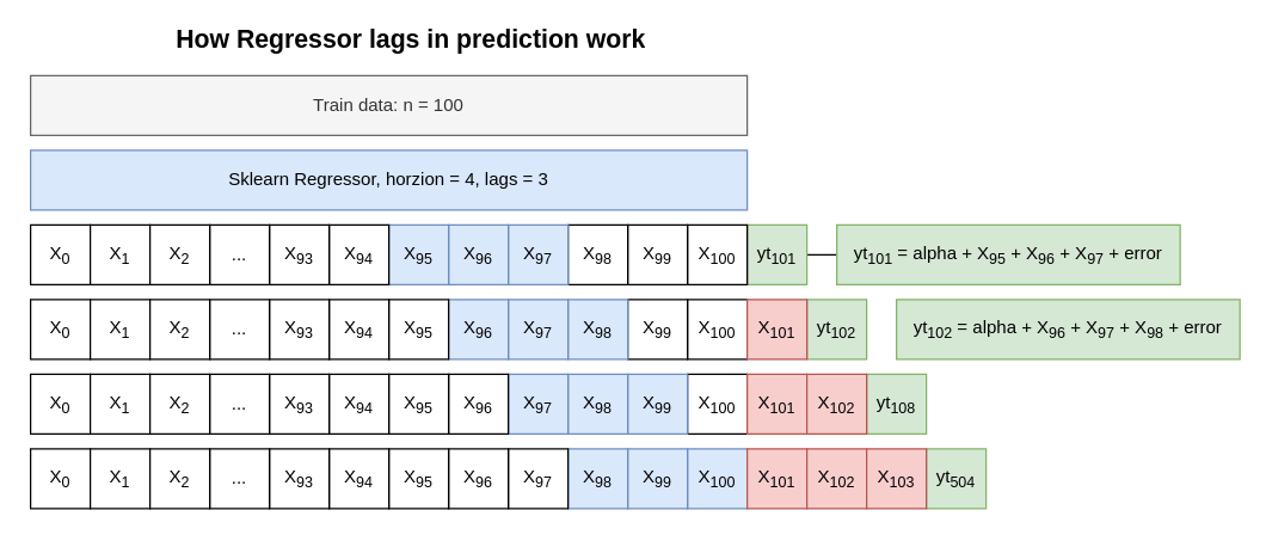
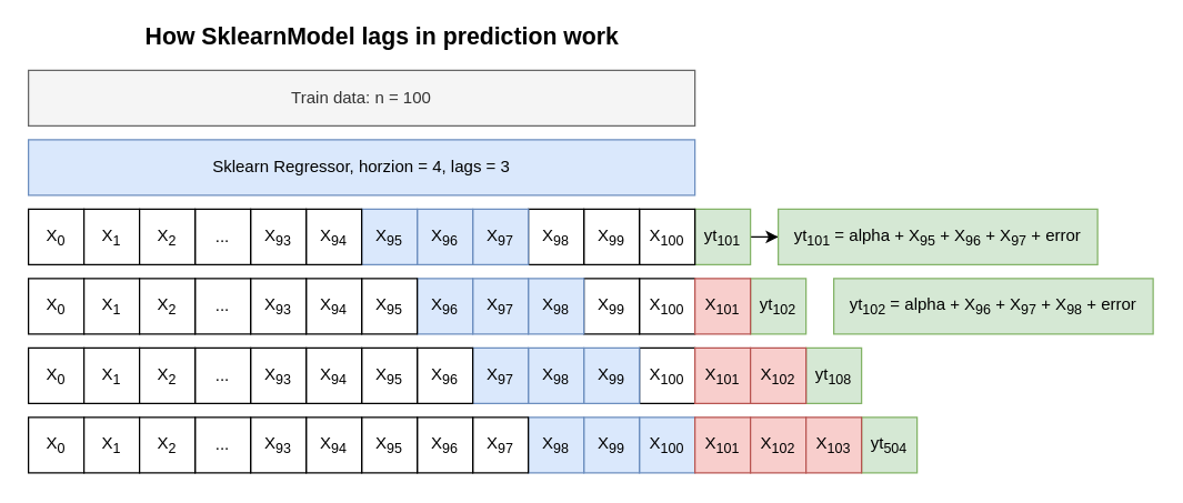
  <mxCell id="0" />
  <mxCell id="1" parent="0" />
  <mxCell id="2" value="&lt;span&gt;Train data: n = 100&lt;/span&gt;" style="rounded=0;whiteSpace=wrap;html=1;fillColor=#f5f5f5;strokeColor=#666666;fontColor=#333333;" parent="1" vertex="1"><mxGeometry x="20" y="50" width="480" height="40" as="geometry" /></mxCell>
- <mxCell id="3" value="&lt;h1 style=&quot;font-size: 17px&quot;&gt;How Regressor lags in prediction work&lt;/h1&gt;" style="text;html=1;strokeColor=none;fillColor=none;spacing=5;spacingTop=-20;whiteSpace=wrap;overflow=hidden;rounded=0;fontSize=17;textDirection=ltr;align=center;verticalAlign=middle;" parent="1" vertex="1"><mxGeometry x="30" y="20" width="490" height="24" as="geometry" /></mxCell>
+ <mxCell id="3" value="&lt;h1 style=&quot;font-size: 17px&quot;&gt;How SklearnModel lags in prediction work&lt;/h1&gt;" style="text;html=1;strokeColor=none;fillColor=none;spacing=5;spacingTop=-20;whiteSpace=wrap;overflow=hidden;rounded=0;fontSize=17;textDirection=ltr;align=center;verticalAlign=middle;" parent="1" vertex="1"><mxGeometry x="30" y="20" width="490" height="24" as="geometry" /></mxCell>
  <mxCell id="4" value="&lt;span&gt;Sklearn Regressor, horzion = 4, lags = 3&lt;/span&gt;" style="rounded=0;whiteSpace=wrap;html=1;fillColor=#dae8fc;strokeColor=#6c8ebf;" parent="1" vertex="1"><mxGeometry x="20" y="100" width="480" height="40" as="geometry" /></mxCell>
- <mxCell id="5" value="" style="edgeStyle=orthogonalEdgeStyle;rounded=0;orthogonalLoop=1;jettySize=auto;html=1;fontSize=12;endArrow=none;" parent="1" source="6" target="7" edge="1"><mxGeometry relative="1" as="geometry" /></mxCell>
+ <mxCell id="5" value="" style="edgeStyle=orthogonalEdgeStyle;rounded=0;orthogonalLoop=1;jettySize=auto;html=1;fontSize=12;" parent="1" source="6" target="7" edge="1"><mxGeometry relative="1" as="geometry" /></mxCell>
  <mxCell id="6" value="yt&lt;span style=&quot;font-size: 12px&quot;&gt;&lt;sub&gt;101&lt;/sub&gt;&lt;/span&gt;" style="rounded=0;whiteSpace=wrap;html=1;fillColor=#d5e8d4;strokeColor=#82b366;fontSize=12;" parent="1" vertex="1"><mxGeometry x="500" y="150" width="40" height="40" as="geometry" /></mxCell>
  <mxCell id="7" value="yt&lt;span style=&quot;font-size: 12px&quot;&gt;&lt;sub&gt;101&lt;/sub&gt;&lt;/span&gt; = alpha + X&lt;span style=&quot;font-size: 12px&quot;&gt;&lt;sub&gt;95&lt;/sub&gt;&lt;/span&gt; + X&lt;span style=&quot;font-size: 12px&quot;&gt;&lt;sub&gt;96&lt;/sub&gt;&lt;/span&gt; + X&lt;span style=&quot;font-size: 12px&quot;&gt;&lt;sub&gt;97&lt;/sub&gt;&lt;/span&gt; + error" style="rounded=0;whiteSpace=wrap;html=1;fillColor=#d5e8d4;strokeColor=#82b366;fontSize=12;" parent="1" vertex="1"><mxGeometry x="560" y="150" width="230" height="40" as="geometry" /></mxCell>
  <mxCell id="8" value="&lt;font style=&quot;font-size: 12px&quot;&gt;X&lt;span style=&quot;font-size: 12px&quot;&gt;&lt;sub&gt;100&lt;/sub&gt;&lt;/span&gt;&lt;/font&gt;" style="rounded=0;whiteSpace=wrap;html=1;fontSize=12;" parent="1" vertex="1"><mxGeometry x="460" y="150" width="40" height="40" as="geometry" /></mxCell>
  <mxCell id="9" value="X&lt;span style=&quot;font-size: 12px&quot;&gt;&lt;sub&gt;99&lt;/sub&gt;&lt;/span&gt;" style="rounded=0;whiteSpace=wrap;html=1;fontSize=12;" parent="1" vertex="1"><mxGeometry x="420" y="150" width="40" height="40" as="geometry" /></mxCell>
  <mxCell id="10" value="X&lt;span style=&quot;font-size: 12px&quot;&gt;&lt;sub&gt;98&lt;/sub&gt;&lt;/span&gt;" style="rounded=0;whiteSpace=wrap;html=1;fontSize=12;" parent="1" vertex="1"><mxGeometry x="380" y="150" width="40" height="40" as="geometry" /></mxCell>
  <mxCell id="11" value="X&lt;span style=&quot;font-size: 12px&quot;&gt;&lt;sub&gt;97&lt;/sub&gt;&lt;/span&gt;" style="rounded=0;whiteSpace=wrap;html=1;fillColor=#dae8fc;strokeColor=#6c8ebf;fontSize=12;" parent="1" vertex="1"><mxGeometry x="340" y="150" width="40" height="40" as="geometry" /></mxCell>
  <mxCell id="12" value="X&lt;span style=&quot;font-size: 12px&quot;&gt;&lt;sub&gt;96&lt;/sub&gt;&lt;/span&gt;" style="rounded=0;whiteSpace=wrap;html=1;fillColor=#dae8fc;strokeColor=#6c8ebf;fontSize=12;" parent="1" vertex="1"><mxGeometry x="300" y="150" width="40" height="40" as="geometry" /></mxCell>
  <mxCell id="13" value="X&lt;span style=&quot;font-size: 12px&quot;&gt;&lt;sub&gt;95&lt;/sub&gt;&lt;/span&gt;" style="rounded=0;whiteSpace=wrap;html=1;fillColor=#dae8fc;strokeColor=#6c8ebf;fontSize=12;" parent="1" vertex="1"><mxGeometry x="260" y="150" width="40" height="40" as="geometry" /></mxCell>
  <mxCell id="14" value="X&lt;span style=&quot;font-size: 12px&quot;&gt;&lt;sub&gt;94&lt;/sub&gt;&lt;/span&gt;" style="rounded=0;whiteSpace=wrap;html=1;fontSize=12;" parent="1" vertex="1"><mxGeometry x="220" y="150" width="40" height="40" as="geometry" /></mxCell>
  <mxCell id="15" value="X&lt;span style=&quot;font-size: 12px&quot;&gt;&lt;sub&gt;93&lt;/sub&gt;&lt;/span&gt;" style="rounded=0;whiteSpace=wrap;html=1;fontSize=12;" parent="1" vertex="1"><mxGeometry x="180" y="150" width="40" height="40" as="geometry" /></mxCell>
  <mxCell id="16" value="..." style="rounded=0;whiteSpace=wrap;html=1;fontSize=12;" parent="1" vertex="1"><mxGeometry x="140" y="150" width="40" height="40" as="geometry" /></mxCell>
  <mxCell id="17" value="&lt;font style=&quot;font-size: 12px&quot;&gt;X&lt;sub&gt;0&lt;/sub&gt;&lt;/font&gt;" style="rounded=0;whiteSpace=wrap;html=1;fontSize=12;" parent="1" vertex="1"><mxGeometry x="20" y="150" width="40" height="40" as="geometry" /></mxCell>
  <mxCell id="18" value="X&lt;span style=&quot;font-size: 12px&quot;&gt;&lt;sub&gt;1&lt;/sub&gt;&lt;/span&gt;" style="rounded=0;whiteSpace=wrap;html=1;fontSize=12;" parent="1" vertex="1"><mxGeometry x="60" y="150" width="40" height="40" as="geometry" /></mxCell>
  <mxCell id="19" value="X&lt;span style=&quot;font-size: 12px&quot;&gt;&lt;sub&gt;2&lt;/sub&gt;&lt;/span&gt;" style="rounded=0;whiteSpace=wrap;html=1;fontSize=12;" parent="1" vertex="1"><mxGeometry x="100" y="150" width="40" height="40" as="geometry" /></mxCell>
  <mxCell id="20" value="&lt;font style=&quot;font-size: 12px&quot;&gt;yt&lt;span style=&quot;font-size: 12px&quot;&gt;&lt;sub&gt;102&lt;/sub&gt;&lt;/span&gt;&lt;/font&gt;" style="rounded=0;whiteSpace=wrap;html=1;fillColor=#d5e8d4;strokeColor=#82b366;fontSize=12;" parent="1" vertex="1"><mxGeometry x="540" y="200" width="40" height="40" as="geometry" /></mxCell>
  <mxCell id="21" value="&lt;font style=&quot;font-size: 12px&quot;&gt;X&lt;/font&gt;&lt;font style=&quot;font-size: 12px&quot;&gt;&lt;span style=&quot;font-size: 12px&quot;&gt;&lt;sub&gt;100&lt;/sub&gt;&lt;/span&gt;&lt;/font&gt;" style="rounded=0;whiteSpace=wrap;html=1;fontSize=12;" parent="1" vertex="1"><mxGeometry x="460" y="200" width="40" height="40" as="geometry" /></mxCell>
  <mxCell id="22" value="X&lt;span style=&quot;font-size: 12px&quot;&gt;&lt;sub&gt;99&lt;/sub&gt;&lt;/span&gt;" style="rounded=0;whiteSpace=wrap;html=1;fontSize=12;" parent="1" vertex="1"><mxGeometry x="420" y="200" width="40" height="40" as="geometry" /></mxCell>
  <mxCell id="23" value="X&lt;span style=&quot;font-size: 12px&quot;&gt;&lt;sub&gt;98&lt;/sub&gt;&lt;/span&gt;" style="rounded=0;whiteSpace=wrap;html=1;fillColor=#dae8fc;strokeColor=#6c8ebf;fontSize=12;" parent="1" vertex="1"><mxGeometry x="380" y="200" width="40" height="40" as="geometry" /></mxCell>
  <mxCell id="24" value="X&lt;span style=&quot;font-size: 12px&quot;&gt;&lt;sub&gt;97&lt;/sub&gt;&lt;/span&gt;" style="rounded=0;whiteSpace=wrap;html=1;fillColor=#dae8fc;strokeColor=#6c8ebf;fontSize=12;" parent="1" vertex="1"><mxGeometry x="340" y="200" width="40" height="40" as="geometry" /></mxCell>
  <mxCell id="25" value="X&lt;span style=&quot;font-size: 12px&quot;&gt;&lt;sub&gt;96&lt;/sub&gt;&lt;/span&gt;" style="rounded=0;whiteSpace=wrap;html=1;fillColor=#dae8fc;strokeColor=#6c8ebf;fontSize=12;" parent="1" vertex="1"><mxGeometry x="300" y="200" width="40" height="40" as="geometry" /></mxCell>
  <mxCell id="26" value="X&lt;span style=&quot;font-size: 12px&quot;&gt;&lt;sub&gt;95&lt;/sub&gt;&lt;/span&gt;" style="rounded=0;whiteSpace=wrap;html=1;fontSize=12;" parent="1" vertex="1"><mxGeometry x="260" y="200" width="40" height="40" as="geometry" /></mxCell>
  <mxCell id="27" value="X&lt;span style=&quot;font-size: 12px&quot;&gt;&lt;sub&gt;94&lt;/sub&gt;&lt;/span&gt;" style="rounded=0;whiteSpace=wrap;html=1;fontSize=12;" parent="1" vertex="1"><mxGeometry x="220" y="200" width="40" height="40" as="geometry" /></mxCell>
  <mxCell id="28" value="X&lt;span style=&quot;font-size: 12px&quot;&gt;&lt;sub&gt;93&lt;/sub&gt;&lt;/span&gt;" style="rounded=0;whiteSpace=wrap;html=1;fontSize=12;" parent="1" vertex="1"><mxGeometry x="180" y="200" width="40" height="40" as="geometry" /></mxCell>
  <mxCell id="29" value="..." style="rounded=0;whiteSpace=wrap;html=1;fontSize=12;" parent="1" vertex="1"><mxGeometry x="140" y="200" width="40" height="40" as="geometry" /></mxCell>
  <mxCell id="30" value="&lt;font style=&quot;font-size: 12px&quot;&gt;X&lt;sub&gt;0&lt;/sub&gt;&lt;/font&gt;" style="rounded=0;whiteSpace=wrap;html=1;fontSize=12;" parent="1" vertex="1"><mxGeometry x="20" y="200" width="40" height="40" as="geometry" /></mxCell>
  <mxCell id="31" value="X&lt;sub&gt;1&lt;/sub&gt;&lt;span style=&quot;font-size: 10px&quot;&gt;&lt;br&gt;&lt;/span&gt;" style="rounded=0;whiteSpace=wrap;html=1;fontSize=12;" parent="1" vertex="1"><mxGeometry x="60" y="200" width="40" height="40" as="geometry" /></mxCell>
  <mxCell id="32" value="X&lt;span style=&quot;font-size: 12px&quot;&gt;&lt;sub&gt;2&lt;/sub&gt;&lt;/span&gt;" style="rounded=0;whiteSpace=wrap;html=1;fontSize=12;" parent="1" vertex="1"><mxGeometry x="100" y="200" width="40" height="40" as="geometry" /></mxCell>
  <mxCell id="33" value="&lt;font style=&quot;font-size: 12px&quot;&gt;X&lt;span style=&quot;font-size: 12px&quot;&gt;&lt;sub&gt;101&lt;/sub&gt;&lt;/span&gt;&lt;/font&gt;" style="rounded=0;whiteSpace=wrap;html=1;fillColor=#f8cecc;strokeColor=#b85450;fontSize=12;" parent="1" vertex="1"><mxGeometry x="500" y="200" width="40" height="40" as="geometry" /></mxCell>
  <mxCell id="34" value="&lt;font style=&quot;font-size: 12px&quot;&gt;yt&lt;span style=&quot;font-size: 12px&quot;&gt;&lt;sub&gt;108&lt;/sub&gt;&lt;/span&gt;&lt;/font&gt;" style="rounded=0;whiteSpace=wrap;html=1;fillColor=#d5e8d4;strokeColor=#82b366;fontSize=12;" parent="1" vertex="1"><mxGeometry x="580" y="250" width="40" height="40" as="geometry" /></mxCell>
  <mxCell id="35" value="&lt;font style=&quot;font-size: 12px&quot;&gt;X&lt;span style=&quot;font-size: 12px&quot;&gt;&lt;sub&gt;100&lt;/sub&gt;&lt;/span&gt;&lt;/font&gt;" style="rounded=0;whiteSpace=wrap;html=1;fontSize=12;" parent="1" vertex="1"><mxGeometry x="460" y="250" width="40" height="40" as="geometry" /></mxCell>
  <mxCell id="36" value="X&lt;span style=&quot;font-size: 12px&quot;&gt;&lt;sub&gt;99&lt;/sub&gt;&lt;/span&gt;" style="rounded=0;whiteSpace=wrap;html=1;fillColor=#dae8fc;strokeColor=#6c8ebf;fontSize=12;" parent="1" vertex="1"><mxGeometry x="420" y="250" width="40" height="40" as="geometry" /></mxCell>
  <mxCell id="37" value="X&lt;span style=&quot;font-size: 12px&quot;&gt;&lt;sub&gt;98&lt;/sub&gt;&lt;/span&gt;" style="rounded=0;whiteSpace=wrap;html=1;fillColor=#dae8fc;strokeColor=#6c8ebf;fontSize=12;" parent="1" vertex="1"><mxGeometry x="380" y="250" width="40" height="40" as="geometry" /></mxCell>
  <mxCell id="38" value="X&lt;span style=&quot;font-size: 12px&quot;&gt;&lt;sub&gt;97&lt;/sub&gt;&lt;/span&gt;" style="rounded=0;whiteSpace=wrap;html=1;fillColor=#dae8fc;strokeColor=#6c8ebf;fontSize=12;" parent="1" vertex="1"><mxGeometry x="340" y="250" width="40" height="40" as="geometry" /></mxCell>
  <mxCell id="39" value="X&lt;span style=&quot;font-size: 12px&quot;&gt;&lt;sub&gt;96&lt;/sub&gt;&lt;/span&gt;" style="rounded=0;whiteSpace=wrap;html=1;fontSize=12;" parent="1" vertex="1"><mxGeometry x="300" y="250" width="40" height="40" as="geometry" /></mxCell>
  <mxCell id="40" value="X&lt;span style=&quot;font-size: 12px&quot;&gt;&lt;sub&gt;95&lt;/sub&gt;&lt;/span&gt;" style="rounded=0;whiteSpace=wrap;html=1;fontSize=12;" parent="1" vertex="1"><mxGeometry x="260" y="250" width="40" height="40" as="geometry" /></mxCell>
  <mxCell id="41" value="X&lt;span style=&quot;font-size: 12px&quot;&gt;&lt;sub&gt;94&lt;/sub&gt;&lt;/span&gt;" style="rounded=0;whiteSpace=wrap;html=1;fontSize=12;" parent="1" vertex="1"><mxGeometry x="220" y="250" width="40" height="40" as="geometry" /></mxCell>
  <mxCell id="42" value="X&lt;span style=&quot;font-size: 12px&quot;&gt;&lt;sub&gt;93&lt;/sub&gt;&lt;/span&gt;" style="rounded=0;whiteSpace=wrap;html=1;fontSize=12;" parent="1" vertex="1"><mxGeometry x="180" y="250" width="40" height="40" as="geometry" /></mxCell>
  <mxCell id="43" value="..." style="rounded=0;whiteSpace=wrap;html=1;fontSize=12;" parent="1" vertex="1"><mxGeometry x="140" y="250" width="40" height="40" as="geometry" /></mxCell>
  <mxCell id="44" value="X&lt;span style=&quot;font-size: 12px&quot;&gt;&lt;sub&gt;0&lt;/sub&gt;&lt;/span&gt;" style="rounded=0;whiteSpace=wrap;html=1;fontSize=12;" parent="1" vertex="1"><mxGeometry x="20" y="250" width="40" height="40" as="geometry" /></mxCell>
  <mxCell id="45" value="X&lt;span style=&quot;font-size: 12px&quot;&gt;&lt;sub&gt;1&lt;/sub&gt;&lt;/span&gt;" style="rounded=0;whiteSpace=wrap;html=1;fontSize=12;" parent="1" vertex="1"><mxGeometry x="60" y="250" width="40" height="40" as="geometry" /></mxCell>
  <mxCell id="46" value="X&lt;span style=&quot;font-size: 12px&quot;&gt;&lt;sub&gt;2&lt;/sub&gt;&lt;/span&gt;" style="rounded=0;whiteSpace=wrap;html=1;fontSize=12;" parent="1" vertex="1"><mxGeometry x="100" y="250" width="40" height="40" as="geometry" /></mxCell>
  <mxCell id="47" value="&lt;font style=&quot;font-size: 12px&quot;&gt;X&lt;span style=&quot;font-size: 12px&quot;&gt;&lt;sub&gt;101&lt;/sub&gt;&lt;/span&gt;&lt;/font&gt;" style="rounded=0;whiteSpace=wrap;html=1;fillColor=#f8cecc;strokeColor=#b85450;fontSize=12;" parent="1" vertex="1"><mxGeometry x="500" y="250" width="40" height="40" as="geometry" /></mxCell>
  <mxCell id="48" value="&lt;font style=&quot;font-size: 12px&quot;&gt;X&lt;span style=&quot;font-size: 12px&quot;&gt;&lt;sub&gt;102&lt;/sub&gt;&lt;/span&gt;&lt;/font&gt;" style="rounded=0;whiteSpace=wrap;html=1;fillColor=#f8cecc;strokeColor=#b85450;fontSize=12;" parent="1" vertex="1"><mxGeometry x="540" y="250" width="40" height="40" as="geometry" /></mxCell>
  <mxCell id="49" value="&lt;font style=&quot;font-size: 12px&quot;&gt;yt&lt;span style=&quot;font-size: 12px&quot;&gt;&lt;sub&gt;504&lt;/sub&gt;&lt;/span&gt;&lt;/font&gt;" style="rounded=0;whiteSpace=wrap;html=1;fillColor=#d5e8d4;strokeColor=#82b366;fontSize=12;" parent="1" vertex="1"><mxGeometry x="620" y="300" width="40" height="40" as="geometry" /></mxCell>
  <mxCell id="50" value="&lt;font style=&quot;font-size: 12px&quot;&gt;X&lt;span style=&quot;font-size: 12px&quot;&gt;&lt;sub&gt;100&lt;/sub&gt;&lt;/span&gt;&lt;/font&gt;" style="rounded=0;whiteSpace=wrap;html=1;fillColor=#dae8fc;strokeColor=#6c8ebf;fontSize=12;" parent="1" vertex="1"><mxGeometry x="460" y="300" width="40" height="40" as="geometry" /></mxCell>
  <mxCell id="51" value="X&lt;span style=&quot;font-size: 12px&quot;&gt;&lt;sub&gt;99&lt;/sub&gt;&lt;/span&gt;" style="rounded=0;whiteSpace=wrap;html=1;fillColor=#dae8fc;strokeColor=#6c8ebf;fontSize=12;" parent="1" vertex="1"><mxGeometry x="420" y="300" width="40" height="40" as="geometry" /></mxCell>
  <mxCell id="52" value="X&lt;span style=&quot;font-size: 12px&quot;&gt;&lt;sub&gt;98&lt;/sub&gt;&lt;/span&gt;" style="rounded=0;whiteSpace=wrap;html=1;fillColor=#dae8fc;strokeColor=#6c8ebf;fontSize=12;" parent="1" vertex="1"><mxGeometry x="380" y="300" width="40" height="40" as="geometry" /></mxCell>
  <mxCell id="53" value="X&lt;span style=&quot;font-size: 12px&quot;&gt;&lt;sub&gt;97&lt;/sub&gt;&lt;/span&gt;" style="rounded=0;whiteSpace=wrap;html=1;fontSize=12;" parent="1" vertex="1"><mxGeometry x="340" y="300" width="40" height="40" as="geometry" /></mxCell>
  <mxCell id="54" value="X&lt;span style=&quot;font-size: 12px&quot;&gt;&lt;sub&gt;96&lt;/sub&gt;&lt;/span&gt;" style="rounded=0;whiteSpace=wrap;html=1;fontSize=12;" parent="1" vertex="1"><mxGeometry x="300" y="300" width="40" height="40" as="geometry" /></mxCell>
  <mxCell id="55" value="X&lt;span style=&quot;font-size: 12px&quot;&gt;&lt;sub&gt;95&lt;/sub&gt;&lt;/span&gt;" style="rounded=0;whiteSpace=wrap;html=1;fontSize=12;" parent="1" vertex="1"><mxGeometry x="260" y="300" width="40" height="40" as="geometry" /></mxCell>
  <mxCell id="56" value="X&lt;span style=&quot;font-size: 12px&quot;&gt;&lt;sub&gt;94&lt;/sub&gt;&lt;/span&gt;" style="rounded=0;whiteSpace=wrap;html=1;fontSize=12;" parent="1" vertex="1"><mxGeometry x="220" y="300" width="40" height="40" as="geometry" /></mxCell>
  <mxCell id="57" value="X&lt;span style=&quot;font-size: 12px&quot;&gt;&lt;sub&gt;93&lt;/sub&gt;&lt;/span&gt;" style="rounded=0;whiteSpace=wrap;html=1;fontSize=12;" parent="1" vertex="1"><mxGeometry x="180" y="300" width="40" height="40" as="geometry" /></mxCell>
  <mxCell id="58" value="..." style="rounded=0;whiteSpace=wrap;html=1;fontSize=12;" parent="1" vertex="1"><mxGeometry x="140" y="300" width="40" height="40" as="geometry" /></mxCell>
  <mxCell id="59" value="X&lt;span style=&quot;font-size: 12px&quot;&gt;&lt;sub&gt;0&lt;/sub&gt;&lt;/span&gt;" style="rounded=0;whiteSpace=wrap;html=1;fontSize=12;" parent="1" vertex="1"><mxGeometry x="20" y="300" width="40" height="40" as="geometry" /></mxCell>
  <mxCell id="60" value="X&lt;span style=&quot;font-size: 12px&quot;&gt;&lt;sub&gt;1&lt;/sub&gt;&lt;/span&gt;" style="rounded=0;whiteSpace=wrap;html=1;fontSize=12;" parent="1" vertex="1"><mxGeometry x="60" y="300" width="40" height="40" as="geometry" /></mxCell>
  <mxCell id="61" value="X&lt;span style=&quot;font-size: 12px&quot;&gt;&lt;sub&gt;2&lt;/sub&gt;&lt;/span&gt;" style="rounded=0;whiteSpace=wrap;html=1;fontSize=12;" parent="1" vertex="1"><mxGeometry x="100" y="300" width="40" height="40" as="geometry" /></mxCell>
  <mxCell id="62" value="&lt;font style=&quot;font-size: 12px&quot;&gt;X&lt;span style=&quot;font-size: 12px&quot;&gt;&lt;sub&gt;101&lt;/sub&gt;&lt;/span&gt;&lt;/font&gt;" style="rounded=0;whiteSpace=wrap;html=1;fillColor=#f8cecc;strokeColor=#b85450;fontSize=12;" parent="1" vertex="1"><mxGeometry x="500" y="300" width="40" height="40" as="geometry" /></mxCell>
  <mxCell id="63" value="&lt;font style=&quot;font-size: 12px&quot;&gt;X&lt;span style=&quot;font-size: 12px&quot;&gt;&lt;sub&gt;102&lt;/sub&gt;&lt;/span&gt;&lt;/font&gt;" style="rounded=0;whiteSpace=wrap;html=1;fillColor=#f8cecc;strokeColor=#b85450;fontSize=12;" parent="1" vertex="1"><mxGeometry x="540" y="300" width="40" height="40" as="geometry" /></mxCell>
  <mxCell id="64" value="&lt;font style=&quot;font-size: 12px&quot;&gt;X&lt;span style=&quot;font-size: 12px&quot;&gt;&lt;sub&gt;103&lt;/sub&gt;&lt;/span&gt;&lt;/font&gt;" style="rounded=0;whiteSpace=wrap;html=1;fillColor=#f8cecc;strokeColor=#b85450;fontSize=12;" parent="1" vertex="1"><mxGeometry x="580" y="300" width="40" height="40" as="geometry" /></mxCell>
  <mxCell id="65" value="yt&lt;span style=&quot;font-size: 12px&quot;&gt;&lt;sub&gt;102&lt;/sub&gt;&lt;/span&gt;&amp;nbsp;= alpha + X&lt;span style=&quot;font-size: 12px&quot;&gt;&lt;sub&gt;96&lt;/sub&gt;&lt;/span&gt;&amp;nbsp;+ X&lt;span style=&quot;font-size: 12px&quot;&gt;&lt;sub&gt;97&lt;/sub&gt;&lt;/span&gt;&amp;nbsp;+ X&lt;span style=&quot;font-size: 12px&quot;&gt;&lt;sub&gt;98&lt;/sub&gt;&lt;/span&gt;&amp;nbsp;+ error" style="rounded=0;whiteSpace=wrap;html=1;fillColor=#d5e8d4;strokeColor=#82b366;fontSize=12;" parent="1" vertex="1"><mxGeometry x="600" y="200" width="230" height="40" as="geometry" /></mxCell>
